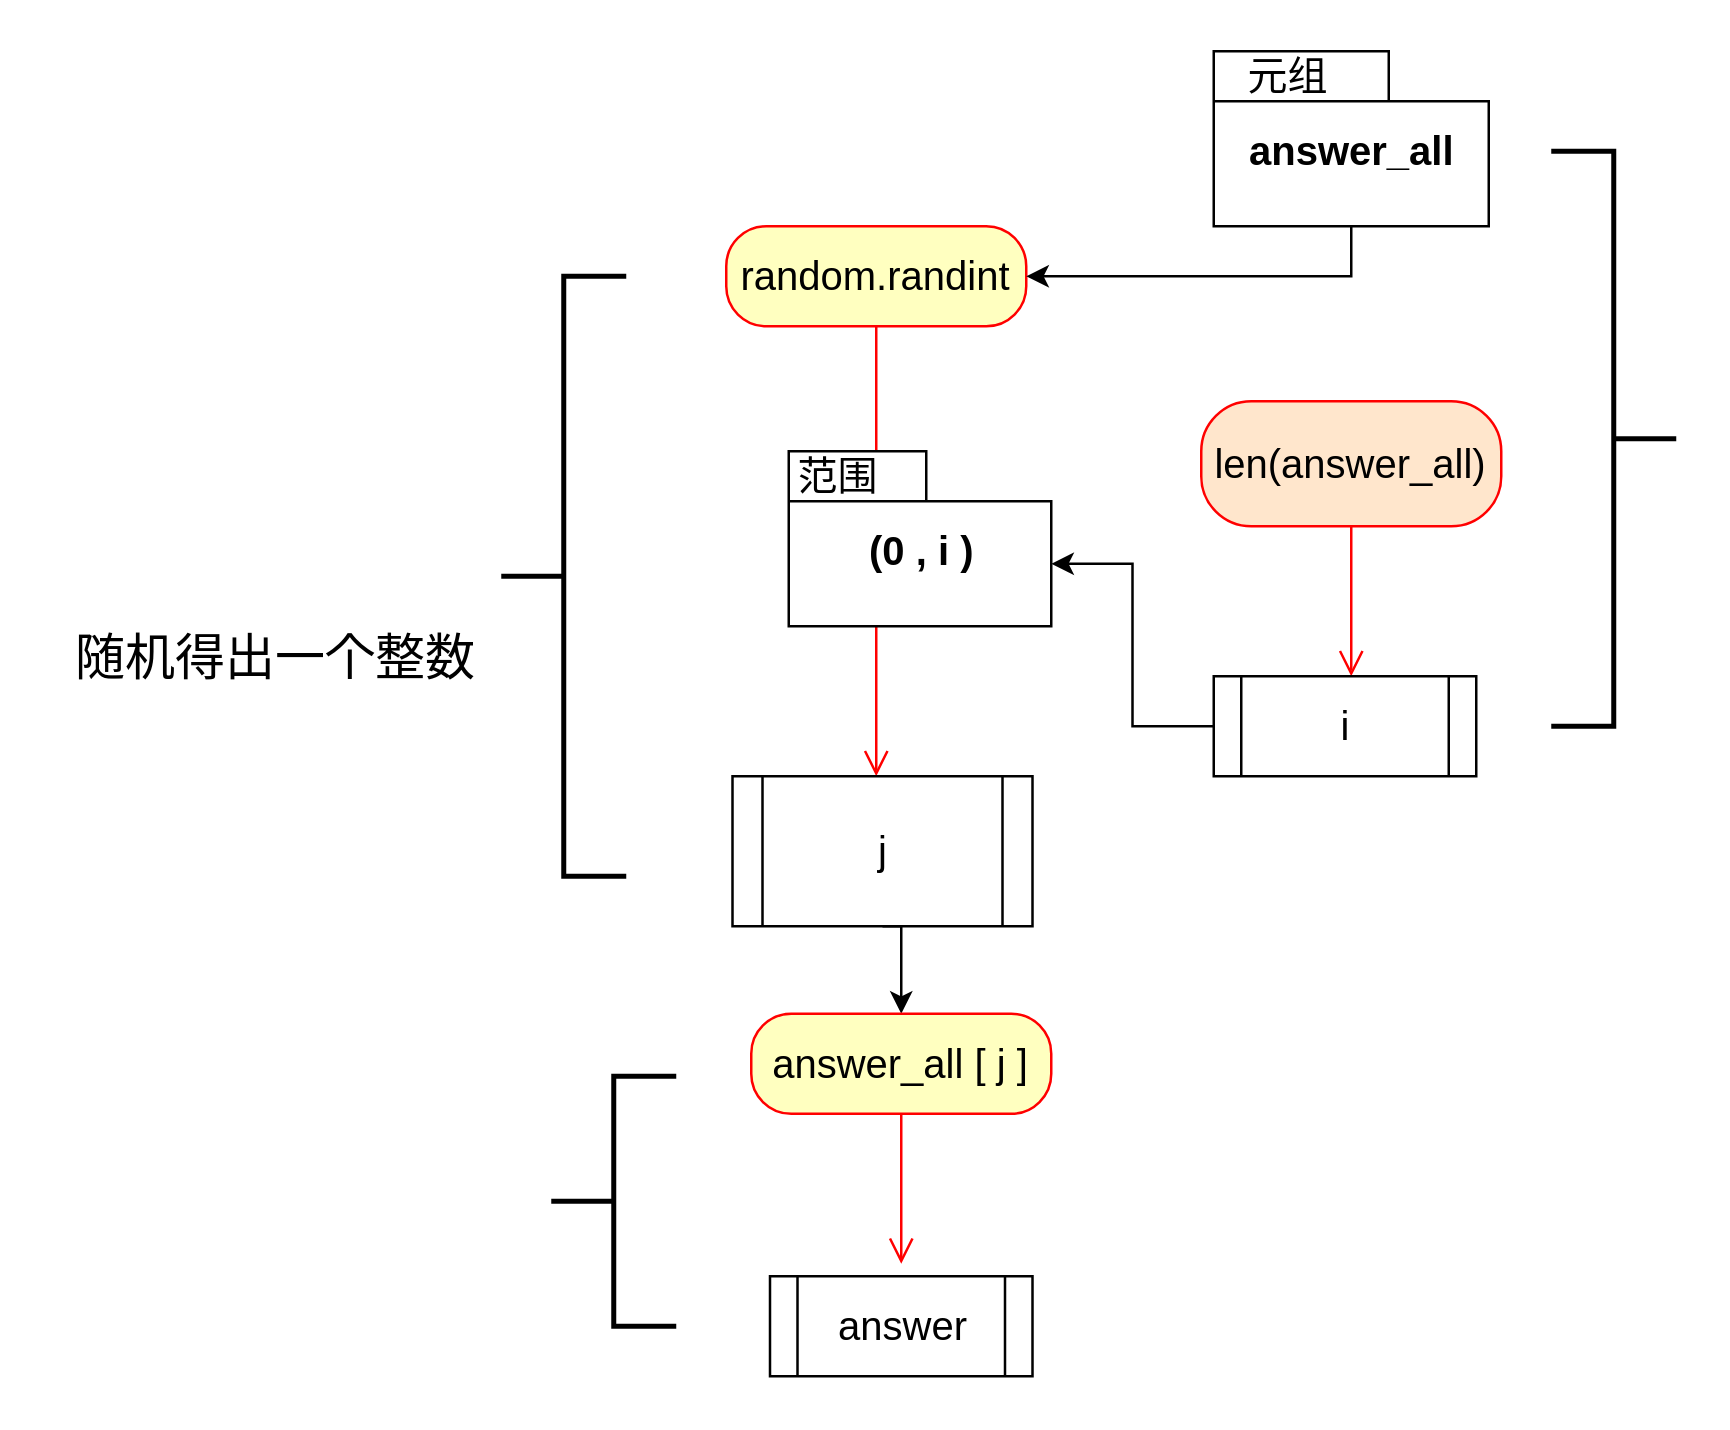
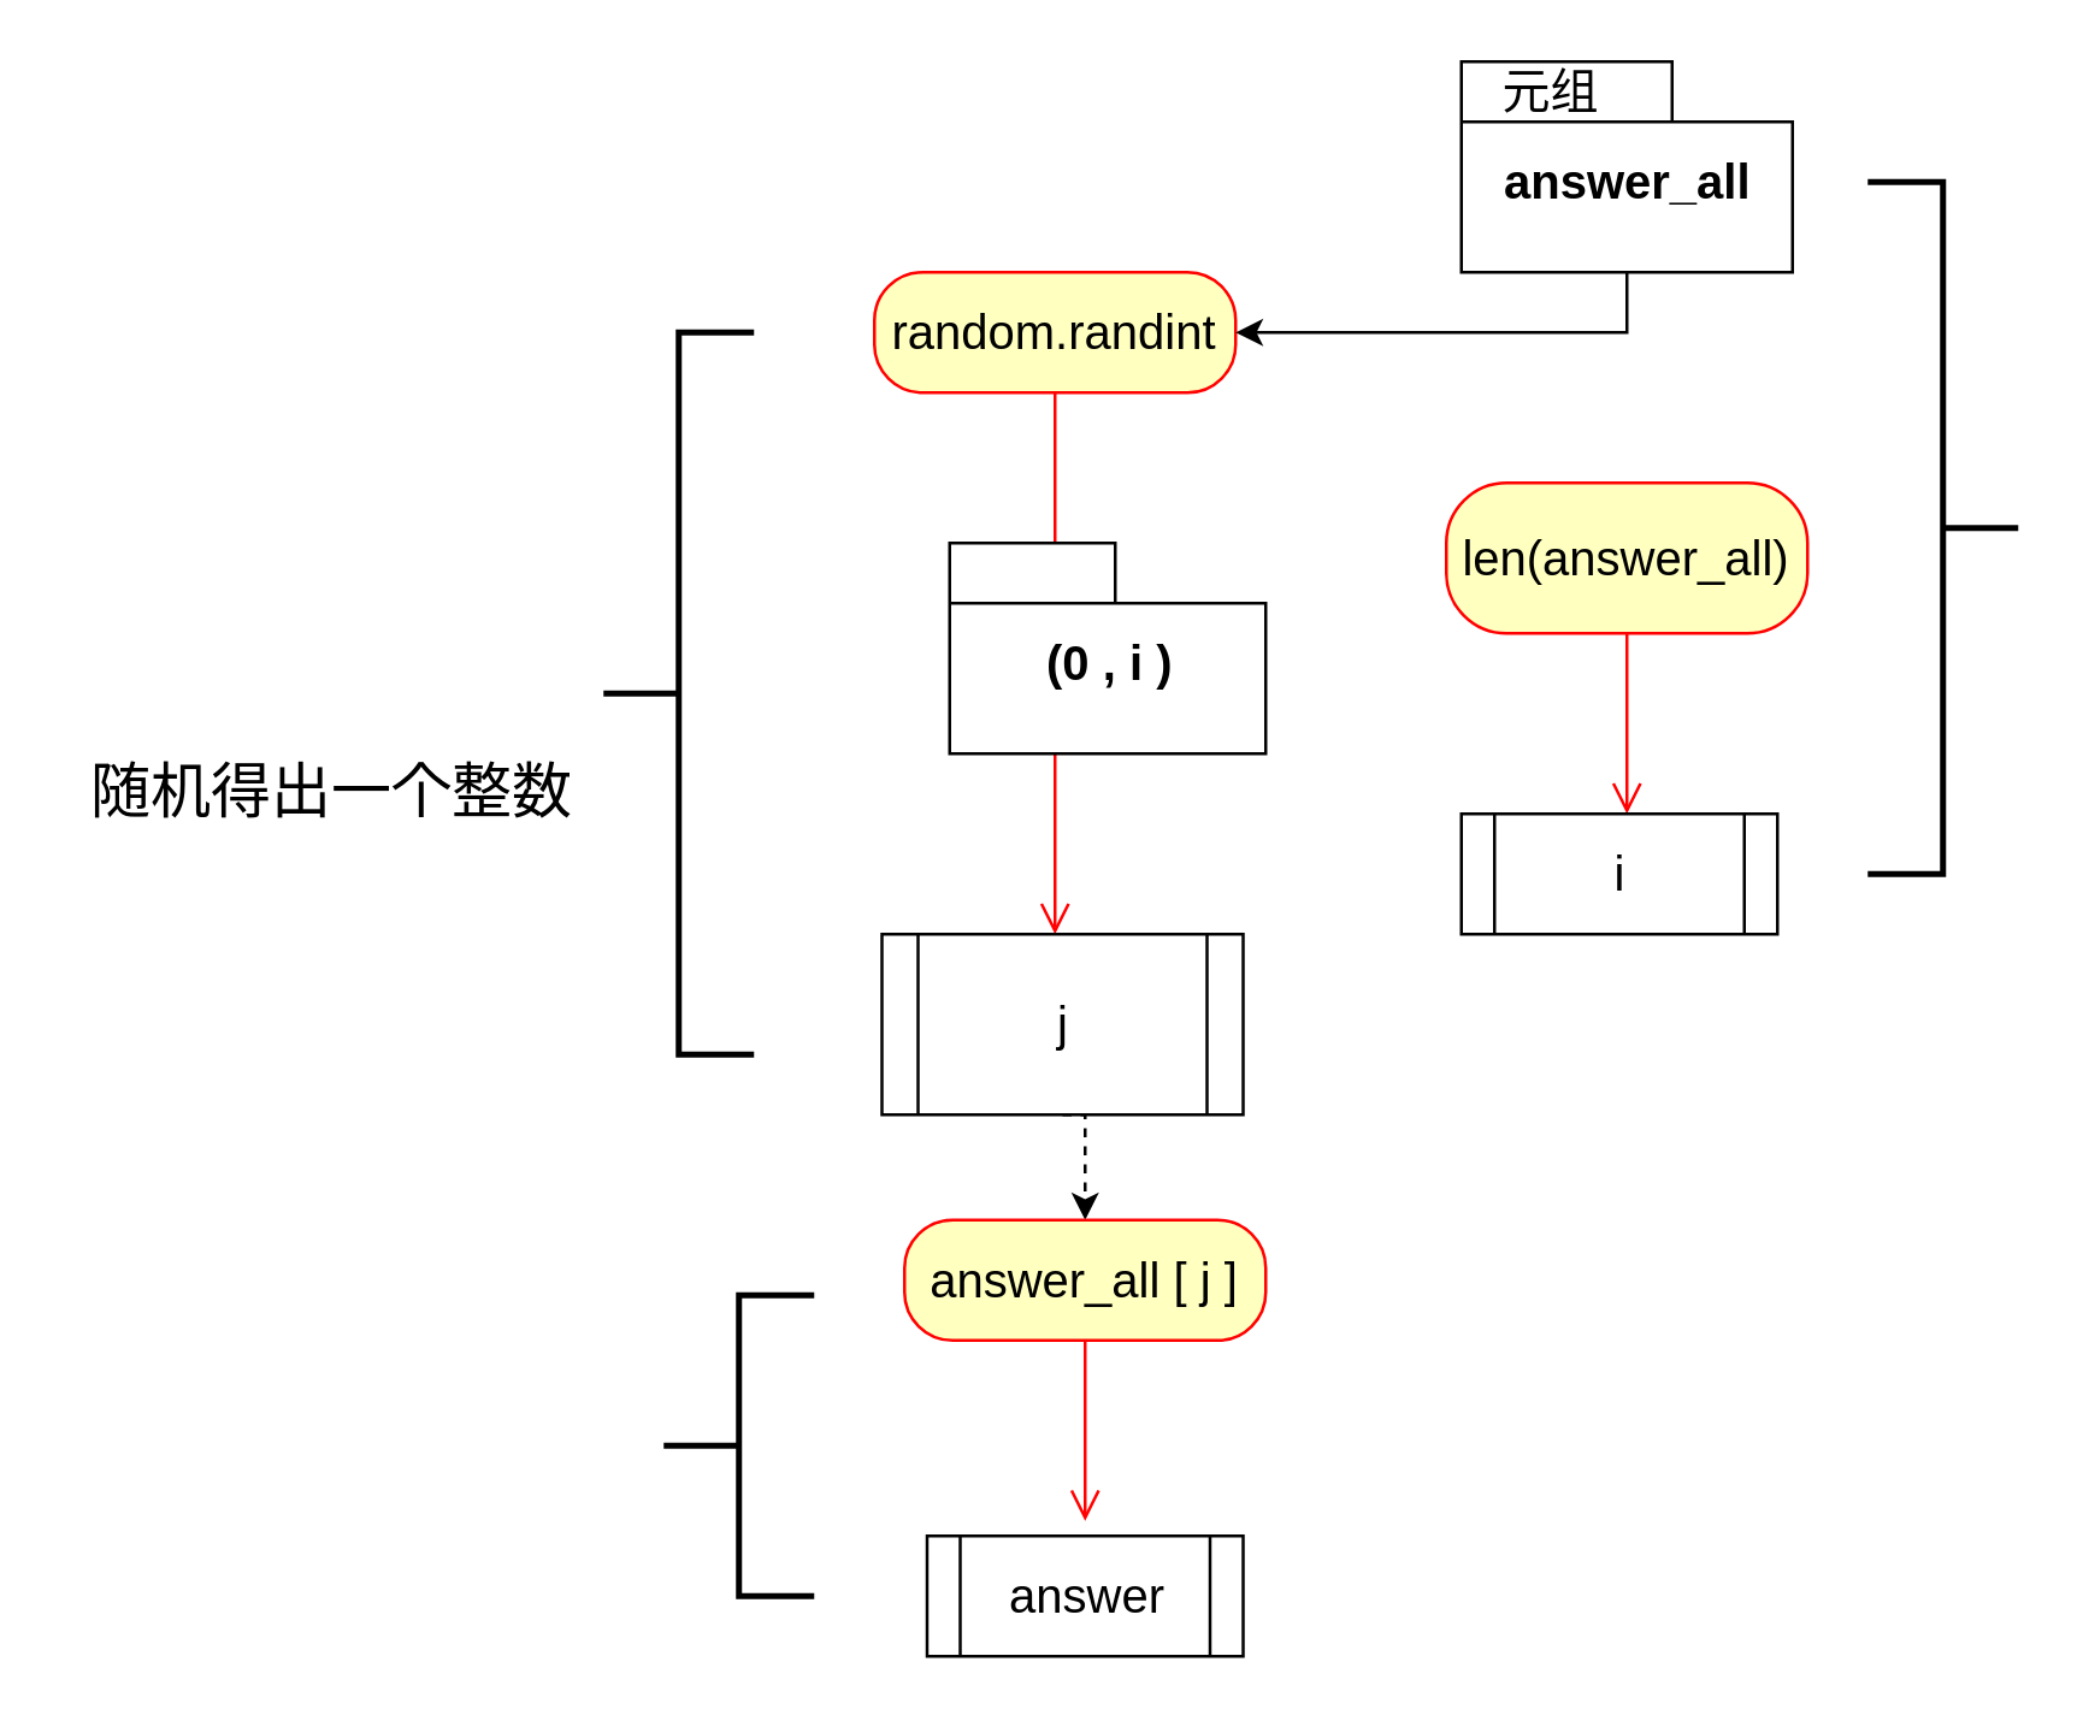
  <mxCell id="0" />
  <mxCell id="1" parent="0" />
  <mxCell id="2" value="random.randint" style="rounded=1;whiteSpace=wrap;html=1;arcSize=40;fontColor=#000000;fillColor=#ffffc0;strokeColor=#ff0000;fontSize=16;" vertex="1" parent="1"><mxGeometry x="290" y="90" width="120" height="40" as="geometry" /></mxCell>
  <mxCell id="3" value="" style="edgeStyle=orthogonalEdgeStyle;html=1;verticalAlign=bottom;endArrow=open;endSize=8;strokeColor=#ff0000;fontSize=16;" edge="1" source="2" parent="1"><mxGeometry relative="1" as="geometry"><mxPoint x="350" y="310" as="targetPoint" /></mxGeometry></mxCell>
- <mxCell id="4" value="&lt;div style=&quot;font-size: 16px;&quot;&gt;&lt;span style=&quot;font-size: 16px;&quot;&gt;len(answer_all)&lt;/span&gt;&lt;br style=&quot;font-size: 16px;&quot;&gt;&lt;/div&gt;" style="rounded=1;whiteSpace=wrap;html=1;arcSize=40;fontColor=#000000;fillColor=#ffe6cc;strokeColor=#ff0000;fontSize=16;" vertex="1" parent="1"><mxGeometry x="480" y="160" width="120" height="50" as="geometry" /></mxCell>
+ <mxCell id="4" value="&lt;div style=&quot;font-size: 16px;&quot;&gt;&lt;span style=&quot;font-size: 16px;&quot;&gt;len(answer_all)&lt;/span&gt;&lt;br style=&quot;font-size: 16px;&quot;&gt;&lt;/div&gt;" style="rounded=1;whiteSpace=wrap;html=1;arcSize=40;fontColor=#000000;fillColor=#ffffc0;strokeColor=#ff0000;fontSize=16;" vertex="1" parent="1"><mxGeometry x="480" y="160" width="120" height="50" as="geometry" /></mxCell>
  <mxCell id="5" value="" style="edgeStyle=orthogonalEdgeStyle;html=1;verticalAlign=bottom;endArrow=open;endSize=8;strokeColor=#ff0000;fontSize=16;" edge="1" source="4" parent="1"><mxGeometry relative="1" as="geometry"><mxPoint x="540" y="270" as="targetPoint" /></mxGeometry></mxCell>
  <mxCell id="6" value="" style="group;fontSize=16;" vertex="1" connectable="0" parent="1"><mxGeometry x="485" y="20" width="110" height="70" as="geometry" /></mxCell>
  <mxCell id="7" value="answer_all" style="shape=folder;fontStyle=1;spacingTop=10;tabWidth=70;tabHeight=20;tabPosition=left;html=1;fontSize=16;" vertex="1" parent="6"><mxGeometry width="110" height="70" as="geometry" /></mxCell>
  <mxCell id="8" value="元组" style="text;html=1;strokeColor=none;fillColor=none;align=center;verticalAlign=middle;whiteSpace=wrap;rounded=0;fontSize=16;" vertex="1" parent="6"><mxGeometry x="10" width="40" height="20" as="geometry" /></mxCell>
  <mxCell id="9" value="" style="group;fontSize=16;" vertex="1" connectable="0" parent="1"><mxGeometry x="315" y="180" width="105" height="70" as="geometry" /></mxCell>
  <mxCell id="10" value="(0 , i )" style="shape=folder;fontStyle=1;spacingTop=10;tabWidth=55;tabHeight=20;tabPosition=left;html=1;fontSize=16;" vertex="1" parent="9"><mxGeometry width="105" height="70" as="geometry" /></mxCell>
- <mxCell id="11" value="范围" style="text;html=1;strokeColor=none;fillColor=none;align=center;verticalAlign=middle;whiteSpace=wrap;rounded=0;fontSize=16;" vertex="1" parent="9"><mxGeometry width="40" height="20" as="geometry" /></mxCell>
  <mxCell id="12" style="edgeStyle=orthogonalEdgeStyle;rounded=0;orthogonalLoop=1;jettySize=auto;html=1;exitX=0.5;exitY=1;exitDx=0;exitDy=0;exitPerimeter=0;fontSize=16;" edge="1" parent="1" source="7" target="2"><mxGeometry relative="1" as="geometry" /></mxCell>
- <mxCell id="13" style="edgeStyle=orthogonalEdgeStyle;rounded=0;orthogonalLoop=1;jettySize=auto;html=1;entryX=0;entryY=0;entryDx=105;entryDy=45;entryPerimeter=0;fontSize=16;" edge="1" parent="1" source="14" target="10"><mxGeometry relative="1" as="geometry" /></mxCell>
  <mxCell id="14" value="i" style="shape=process;whiteSpace=wrap;html=1;backgroundOutline=1;fontSize=16;" vertex="1" parent="1"><mxGeometry x="485" y="270" width="105" height="40" as="geometry" /></mxCell>
- <mxCell id="15" style="edgeStyle=orthogonalEdgeStyle;rounded=0;orthogonalLoop=1;jettySize=auto;html=1;exitX=0.5;exitY=1;exitDx=0;exitDy=0;entryX=0.5;entryY=0;entryDx=0;entryDy=0;fontSize=16;" edge="1" parent="1" source="16" target="17"><mxGeometry relative="1" as="geometry" /></mxCell>
+ <mxCell id="15" style="edgeStyle=orthogonalEdgeStyle;rounded=0;orthogonalLoop=1;jettySize=auto;html=1;exitX=0.5;exitY=1;exitDx=0;exitDy=0;entryX=0.5;entryY=0;entryDx=0;entryDy=0;fontSize=16;dashed=1;" edge="1" parent="1" source="16" target="17"><mxGeometry relative="1" as="geometry" /></mxCell>
  <mxCell id="16" value="j" style="shape=process;whiteSpace=wrap;html=1;backgroundOutline=1;fontSize=16;" vertex="1" parent="1"><mxGeometry x="292.5" y="310" width="120" height="60" as="geometry" /></mxCell>
  <mxCell id="17" value="answer_all [ j ]" style="rounded=1;whiteSpace=wrap;html=1;arcSize=40;fontColor=#000000;fillColor=#ffffc0;strokeColor=#ff0000;fontSize=16;" vertex="1" parent="1"><mxGeometry x="300" y="405" width="120" height="40" as="geometry" /></mxCell>
  <mxCell id="18" value="" style="edgeStyle=orthogonalEdgeStyle;html=1;verticalAlign=bottom;endArrow=open;endSize=8;strokeColor=#ff0000;fontSize=16;" edge="1" source="17" parent="1"><mxGeometry relative="1" as="geometry"><mxPoint x="360" y="505" as="targetPoint" /></mxGeometry></mxCell>
  <mxCell id="19" value="answer" style="shape=process;whiteSpace=wrap;html=1;backgroundOutline=1;fontSize=16;" vertex="1" parent="1"><mxGeometry x="307.5" y="510" width="105" height="40" as="geometry" /></mxCell>
  <mxCell id="20" value="" style="strokeWidth=2;html=1;shape=mxgraph.flowchart.annotation_2;align=left;labelPosition=right;pointerEvents=1;flipV=1;flipH=1;fontSize=16;" vertex="1" parent="1"><mxGeometry x="620" y="60" width="50" height="230" as="geometry" /></mxCell>
  <mxCell id="21" value="" style="strokeWidth=2;html=1;shape=mxgraph.flowchart.annotation_2;align=left;labelPosition=right;pointerEvents=1;fillColor=none;fontSize=16;" vertex="1" parent="1"><mxGeometry x="220" y="430" width="50" height="100" as="geometry" /></mxCell>
  <mxCell id="22" value="" style="strokeWidth=2;html=1;shape=mxgraph.flowchart.annotation_2;align=left;labelPosition=right;pointerEvents=1;fillColor=none;fontSize=16;" vertex="1" parent="1"><mxGeometry x="200" y="110" width="50" height="240" as="geometry" /></mxCell>
  <mxCell id="23" value="&lt;font style=&quot;font-size: 20px&quot;&gt;随机得出一个整数&lt;/font&gt;" style="text;html=1;strokeColor=none;fillColor=none;align=center;verticalAlign=middle;whiteSpace=wrap;rounded=0;fontSize=22;" vertex="1" parent="1"><mxGeometry x="20" y="215" width="180" height="95" as="geometry" /></mxCell>
